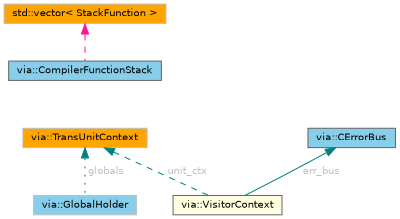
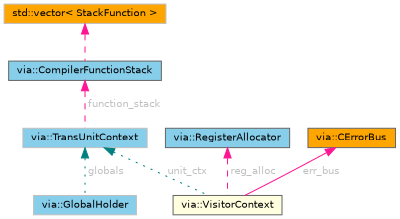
  digraph {
    node [color=gray40 fillcolor=orange fontname=Helvetica fontsize=10 shape=box style=filled]
    edge [color=teal dir=back fontcolor=grey fontname=Helvetica fontsize=10 labelfontname=Helvetica labelfontsize=10 style=dashed]
    n1 [fillcolor=lightyellow fontcolor=black height=0.2 label="via::VisitorContext" width=0.4]
-   n2 [color=grey75 height=0.2 label="via::TransUnitContext" width=0.4]
+   n2 [color=grey75 fillcolor=skyblue height=0.2 label="via::TransUnitContext" width=0.4]
    n3 [color=grey75 fillcolor=skyblue height=0.2 label="via::GlobalHolder" width=0.4]
    n4 [fillcolor=skyblue height=0.2 label="via::CompilerFunctionStack" width=0.4]
    n5 [color=grey75 height=0.2 label="std::vector\< StackFunction \>" width=0.4]
-   n7 [fillcolor=skyblue height=0.2 label="via::CErrorBus" width=0.4]
-   n2 -> n1 [label=" unit_ctx"]
+   n6 [fillcolor=skyblue height=0.2 label="via::RegisterAllocator" width=0.4]
+   n7 [height=0.2 label="via::CErrorBus" width=0.4]
+   n2 -> n1 [label=" unit_ctx" style=dotted]
    n2 -> n3 [label=" globals" style=dotted]
+   n4 -> n2 [color=deeppink label=" function_stack"]
    n5 -> n4 [color=deeppink fontcolor=""]
-   n7 -> n1 [label=" err_bus" style=solid]
+   n6 -> n1 [color=deeppink label=" reg_alloc"]
+   n7 -> n1 [color=deeppink label=" err_bus" style=solid]
  }
